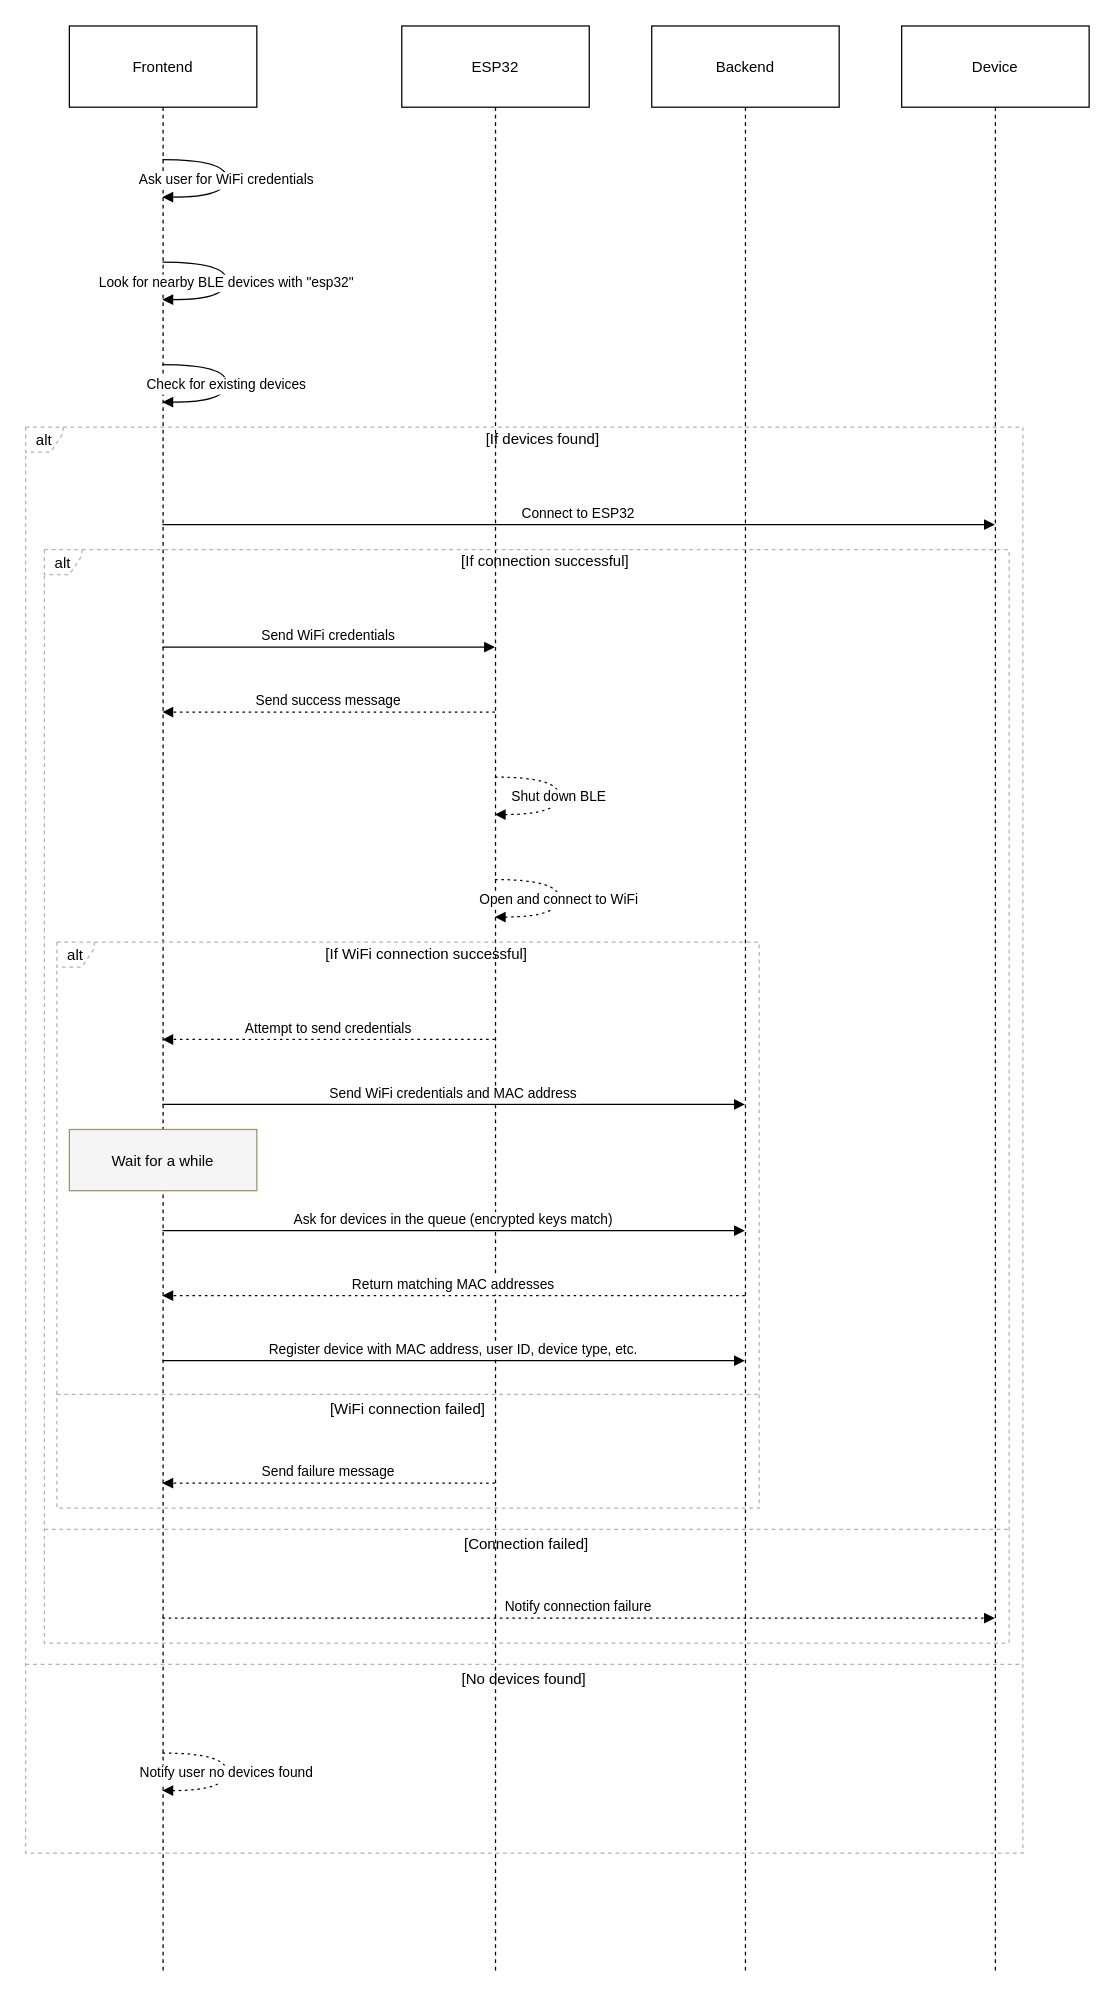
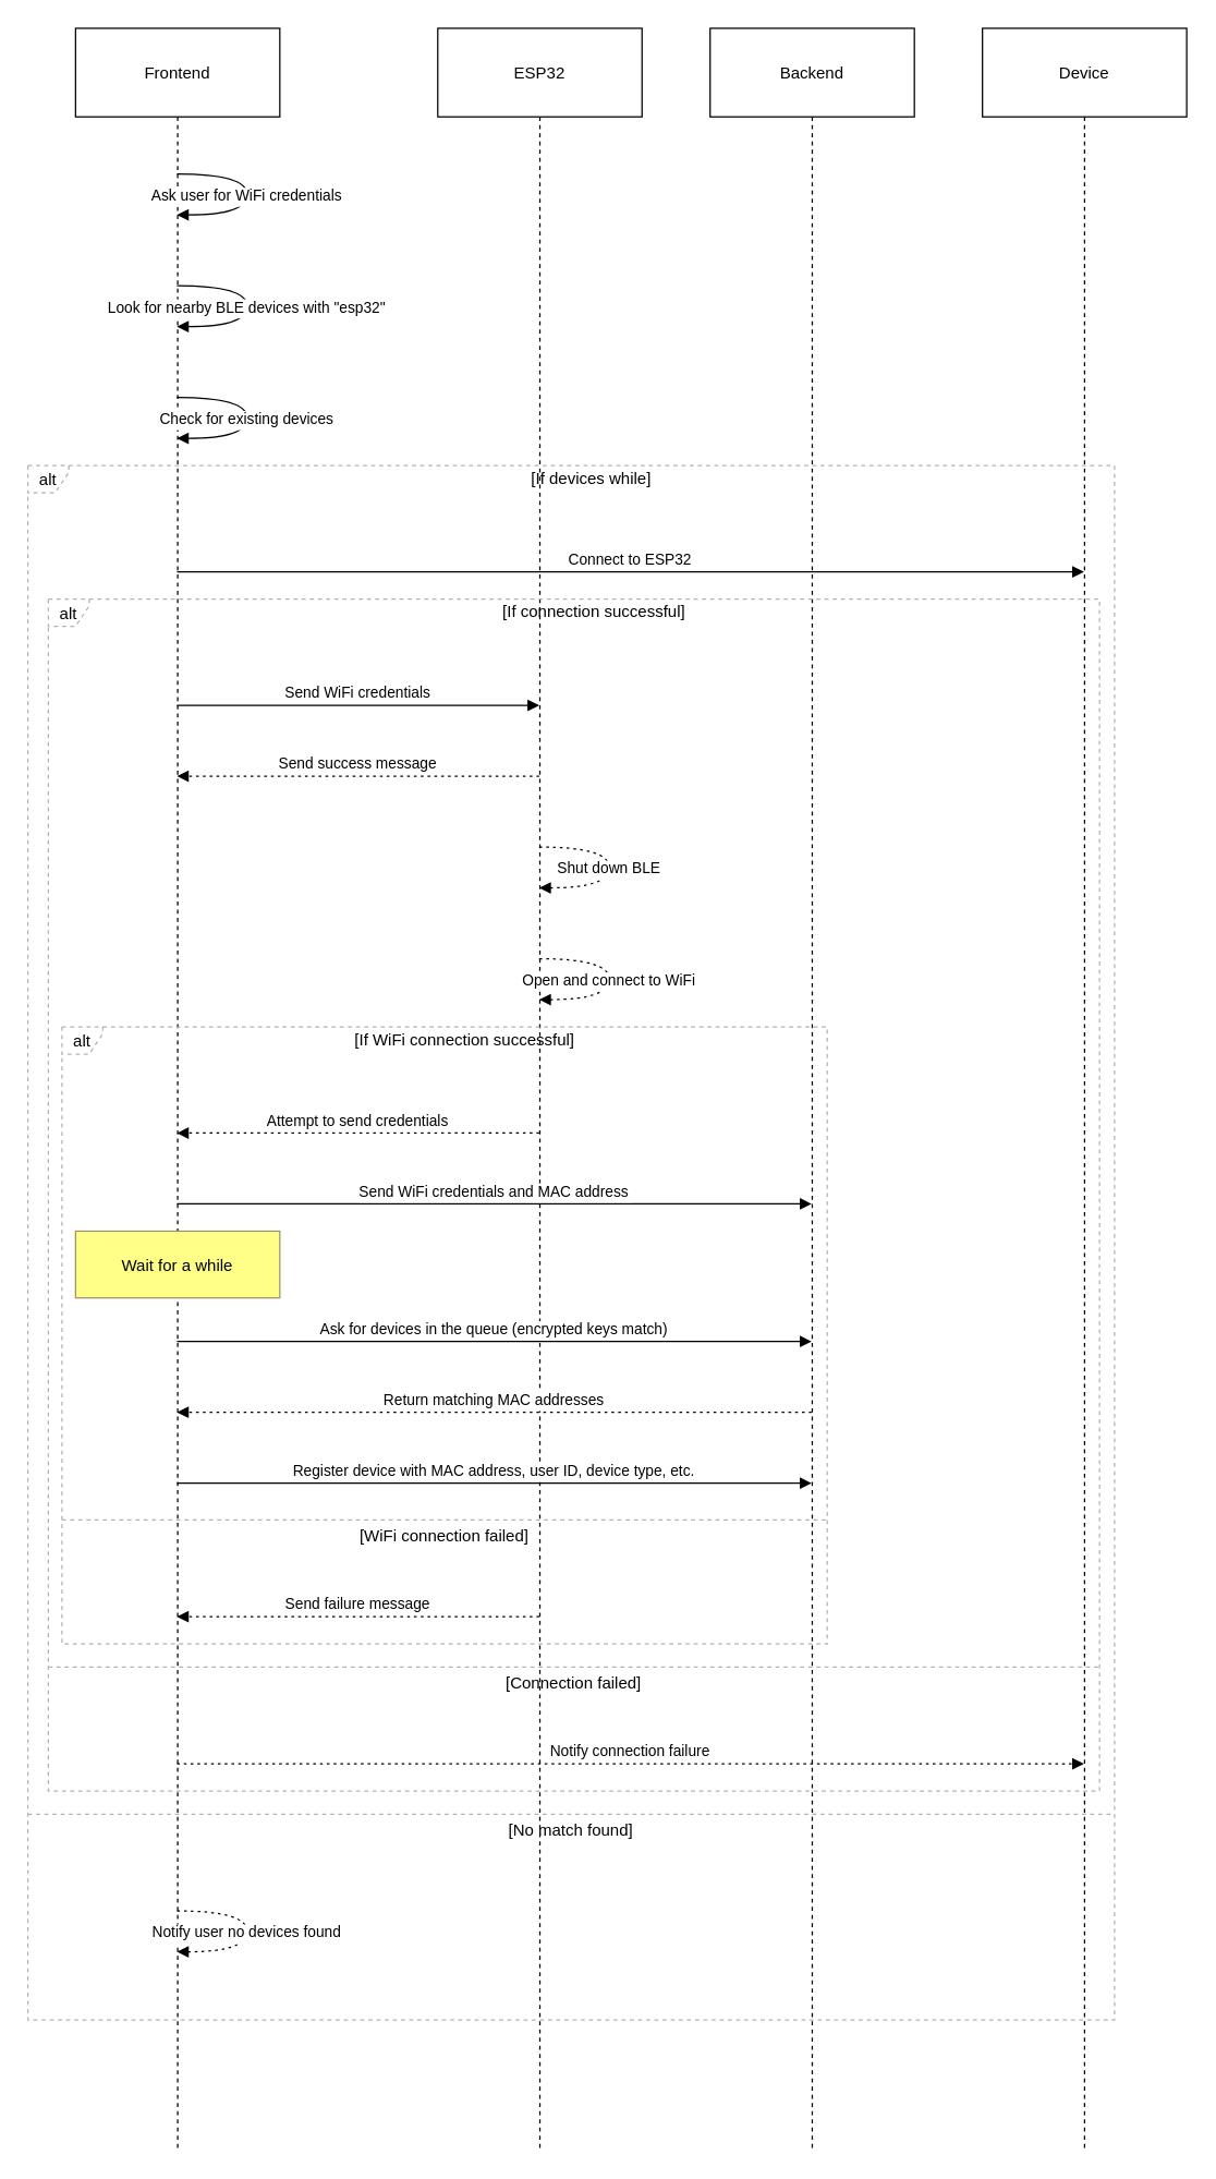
  <mxCell id="0" />
  <mxCell id="1" parent="0" />
  <mxCell id="2" value="Frontend" style="shape=umlLifeline;perimeter=lifelinePerimeter;whiteSpace=wrap;container=1;dropTarget=0;collapsible=0;recursiveResize=0;outlineConnect=0;portConstraint=eastwest;newEdgeStyle={&quot;edgeStyle&quot;:&quot;elbowEdgeStyle&quot;,&quot;elbow&quot;:&quot;vertical&quot;,&quot;curved&quot;:0,&quot;rounded&quot;:0};size=65;" vertex="1" parent="1"><mxGeometry width="150" height="1557" as="geometry" x="55" y="20" /></mxCell>
  <mxCell id="3" value="ESP32" style="shape=umlLifeline;perimeter=lifelinePerimeter;whiteSpace=wrap;container=1;dropTarget=0;collapsible=0;recursiveResize=0;outlineConnect=0;portConstraint=eastwest;newEdgeStyle={&quot;edgeStyle&quot;:&quot;elbowEdgeStyle&quot;,&quot;elbow&quot;:&quot;vertical&quot;,&quot;curved&quot;:0,&quot;rounded&quot;:0};size=65;" vertex="1" parent="1"><mxGeometry x="321" width="150" height="1557" as="geometry" y="20" /></mxCell>
  <mxCell id="4" value="Backend" style="shape=umlLifeline;perimeter=lifelinePerimeter;whiteSpace=wrap;container=1;dropTarget=0;collapsible=0;recursiveResize=0;outlineConnect=0;portConstraint=eastwest;newEdgeStyle={&quot;edgeStyle&quot;:&quot;elbowEdgeStyle&quot;,&quot;elbow&quot;:&quot;vertical&quot;,&quot;curved&quot;:0,&quot;rounded&quot;:0};size=65;" vertex="1" parent="1"><mxGeometry x="521" width="150" height="1557" as="geometry" y="20" /></mxCell>
  <mxCell id="5" value="Device" style="shape=umlLifeline;perimeter=lifelinePerimeter;whiteSpace=wrap;container=1;dropTarget=0;collapsible=0;recursiveResize=0;outlineConnect=0;portConstraint=eastwest;newEdgeStyle={&quot;edgeStyle&quot;:&quot;elbowEdgeStyle&quot;,&quot;elbow&quot;:&quot;vertical&quot;,&quot;curved&quot;:0,&quot;rounded&quot;:0};size=65;" vertex="1" parent="1"><mxGeometry x="721" width="150" height="1557" as="geometry" y="20" /></mxCell>
  <mxCell id="6" value="alt" style="shape=umlFrame;dashed=1;pointerEvents=0;dropTarget=0;strokeColor=#B3B3B3;height=20;width=30" vertex="1" parent="1"><mxGeometry x="45" y="753" width="562" height="453" as="geometry" /></mxCell>
  <mxCell id="7" value="[If WiFi connection successful]" style="text;strokeColor=none;fillColor=none;align=center;verticalAlign=middle;whiteSpace=wrap;" vertex="1" parent="6"><mxGeometry x="30" width="532" height="20" as="geometry" /></mxCell>
  <mxCell id="8" value="[WiFi connection failed]" style="shape=line;dashed=1;whiteSpace=wrap;verticalAlign=top;labelPosition=center;verticalLabelPosition=middle;align=center;strokeColor=#B3B3B3;" vertex="1" parent="6"><mxGeometry y="360" width="562" height="4" as="geometry" /></mxCell>
  <mxCell id="9" value="alt" style="shape=umlFrame;dashed=1;pointerEvents=0;dropTarget=0;strokeColor=#B3B3B3;height=20;width=30" vertex="1" parent="1"><mxGeometry x="35" y="439" width="772" height="875" as="geometry" /></mxCell>
  <mxCell id="10" value="[If connection successful]" style="text;strokeColor=none;fillColor=none;align=center;verticalAlign=middle;whiteSpace=wrap;" vertex="1" parent="9"><mxGeometry x="30" width="742" height="20" as="geometry" /></mxCell>
  <mxCell id="11" value="[Connection failed]" style="shape=line;dashed=1;whiteSpace=wrap;verticalAlign=top;labelPosition=center;verticalLabelPosition=middle;align=center;strokeColor=#B3B3B3;" vertex="1" parent="9"><mxGeometry y="782" width="772" height="4" as="geometry" /></mxCell>
  <mxCell id="12" value="alt" style="shape=umlFrame;dashed=1;pointerEvents=0;dropTarget=0;strokeColor=#B3B3B3;height=20;width=30" vertex="1" parent="1"><mxGeometry x="20" y="341" width="798" height="1141" as="geometry" /></mxCell>
- <mxCell id="13" value="[If devices found]" style="text;strokeColor=none;fillColor=none;align=center;verticalAlign=middle;whiteSpace=wrap;" vertex="1" parent="12"><mxGeometry x="30" width="768" height="20" as="geometry" /></mxCell>
- <mxCell id="14" value="[No devices found]" style="shape=line;dashed=1;whiteSpace=wrap;verticalAlign=top;labelPosition=center;verticalLabelPosition=middle;align=center;strokeColor=#B3B3B3;" vertex="1" parent="12"><mxGeometry y="988" width="798" height="4" as="geometry" /></mxCell>
+ <mxCell id="13" value="[If devices while]" style="text;strokeColor=none;fillColor=none;align=center;verticalAlign=middle;whiteSpace=wrap;" vertex="1" parent="12"><mxGeometry x="30" width="768" height="20" as="geometry" /></mxCell>
+ <mxCell id="14" value="[No match found]" style="shape=line;dashed=1;whiteSpace=wrap;verticalAlign=top;labelPosition=center;verticalLabelPosition=middle;align=center;strokeColor=#B3B3B3;" vertex="1" parent="12"><mxGeometry y="988" width="798" height="4" as="geometry" /></mxCell>
  <mxCell id="15" value="Ask user for WiFi credentials" style="curved=1;endArrow=block;" edge="1" parent="1" source="2" target="2"><mxGeometry relative="1" as="geometry"><Array as="points"><mxPoint x="181" y="127" /><mxPoint x="181" y="157" /></Array></mxGeometry></mxCell>
  <mxCell id="16" value="Look for nearby BLE devices with &quot;esp32&quot;" style="curved=1;endArrow=block;" edge="1" parent="1" source="2" target="2"><mxGeometry relative="1" as="geometry"><Array as="points"><mxPoint x="181" y="209" /><mxPoint x="181" y="239" /></Array></mxGeometry></mxCell>
  <mxCell id="17" value="Check for existing devices" style="curved=1;endArrow=block;" edge="1" parent="1" source="2" target="2"><mxGeometry relative="1" as="geometry"><Array as="points"><mxPoint x="181" y="291" /><mxPoint x="181" y="321" /></Array></mxGeometry></mxCell>
  <mxCell id="18" value="Connect to ESP32" style="verticalAlign=bottom;edgeStyle=elbowEdgeStyle;elbow=vertical;curved=0;rounded=0;endArrow=block;" edge="1" parent="1" source="2" target="5"><mxGeometry relative="1" as="geometry"><Array as="points"><mxPoint x="472" y="419" /></Array></mxGeometry></mxCell>
  <mxCell id="19" value="Send WiFi credentials" style="verticalAlign=bottom;edgeStyle=elbowEdgeStyle;elbow=vertical;curved=0;rounded=0;endArrow=block;" edge="1" parent="1" source="2" target="3"><mxGeometry relative="1" as="geometry"><Array as="points"><mxPoint x="272" y="517" /></Array></mxGeometry></mxCell>
  <mxCell id="20" value="Send success message" style="verticalAlign=bottom;edgeStyle=elbowEdgeStyle;elbow=vertical;curved=0;rounded=0;dashed=1;dashPattern=2 3;endArrow=block;" edge="1" parent="1" source="3" target="2"><mxGeometry relative="1" as="geometry"><Array as="points"><mxPoint x="275" y="569" /></Array></mxGeometry></mxCell>
  <mxCell id="21" value="Shut down BLE" style="curved=1;dashed=1;dashPattern=2 3;endArrow=block;" edge="1" parent="1" source="3" target="3"><mxGeometry relative="1" as="geometry"><Array as="points"><mxPoint x="447" y="621" /><mxPoint x="447" y="651" /></Array></mxGeometry></mxCell>
  <mxCell id="22" value="Open and connect to WiFi" style="curved=1;dashed=1;dashPattern=2 3;endArrow=block;" edge="1" parent="1" source="3" target="3"><mxGeometry relative="1" as="geometry"><Array as="points"><mxPoint x="447" y="703" /><mxPoint x="447" y="733" /></Array></mxGeometry></mxCell>
  <mxCell id="23" value="Attempt to send credentials" style="verticalAlign=bottom;edgeStyle=elbowEdgeStyle;elbow=vertical;curved=0;rounded=0;dashed=1;dashPattern=2 3;endArrow=block;" edge="1" parent="1" source="3" target="2"><mxGeometry relative="1" as="geometry"><Array as="points"><mxPoint x="275" y="831" /></Array></mxGeometry></mxCell>
  <mxCell id="24" value="Send WiFi credentials and MAC address" style="verticalAlign=bottom;edgeStyle=elbowEdgeStyle;elbow=vertical;curved=0;rounded=0;endArrow=block;" edge="1" parent="1" source="2" target="4"><mxGeometry relative="1" as="geometry"><Array as="points"><mxPoint x="372" y="883" /></Array></mxGeometry></mxCell>
  <mxCell id="25" value="Ask for devices in the queue (encrypted keys match)" style="verticalAlign=bottom;edgeStyle=elbowEdgeStyle;elbow=vertical;curved=0;rounded=0;endArrow=block;" edge="1" parent="1" source="2" target="4"><mxGeometry relative="1" as="geometry"><Array as="points"><mxPoint x="372" y="984" /></Array></mxGeometry></mxCell>
  <mxCell id="26" value="Return matching MAC addresses" style="verticalAlign=bottom;edgeStyle=elbowEdgeStyle;elbow=vertical;curved=0;rounded=0;dashed=1;dashPattern=2 3;endArrow=block;" edge="1" parent="1" source="4" target="2"><mxGeometry relative="1" as="geometry"><Array as="points"><mxPoint x="375" y="1036" /></Array></mxGeometry></mxCell>
  <mxCell id="27" value="Register device with MAC address, user ID, device type, etc." style="verticalAlign=bottom;edgeStyle=elbowEdgeStyle;elbow=vertical;curved=0;rounded=0;endArrow=block;" edge="1" parent="1" source="2" target="4"><mxGeometry relative="1" as="geometry"><Array as="points"><mxPoint x="372" y="1088" /></Array></mxGeometry></mxCell>
  <mxCell id="28" value="Send failure message" style="verticalAlign=bottom;edgeStyle=elbowEdgeStyle;elbow=vertical;curved=0;rounded=0;dashed=1;dashPattern=2 3;endArrow=block;" edge="1" parent="1" source="3" target="2"><mxGeometry relative="1" as="geometry"><Array as="points"><mxPoint x="275" y="1186" /></Array></mxGeometry></mxCell>
  <mxCell id="29" value="Notify connection failure" style="verticalAlign=bottom;edgeStyle=elbowEdgeStyle;elbow=vertical;curved=0;rounded=0;dashed=1;dashPattern=2 3;endArrow=block;" edge="1" parent="1" source="2" target="5"><mxGeometry relative="1" as="geometry"><Array as="points"><mxPoint x="472" y="1294" /></Array></mxGeometry></mxCell>
  <mxCell id="30" value="Notify user no devices found" style="curved=1;dashed=1;dashPattern=2 3;endArrow=block;" edge="1" parent="1" source="2" target="2"><mxGeometry relative="1" as="geometry"><Array as="points"><mxPoint x="181" y="1402" /><mxPoint x="181" y="1432" /></Array></mxGeometry></mxCell>
- <mxCell id="31" value="Wait for a while" style="fillColor=#f5f5f5;strokeColor=#9E916F;" vertex="1" parent="1"><mxGeometry y="903" width="150" height="49" as="geometry" x="55" /></mxCell>
+ <mxCell id="31" value="Wait for a while" style="fillColor=#ffff88;strokeColor=#9E916F;" vertex="1" parent="1"><mxGeometry y="903" width="150" height="49" as="geometry" x="55" /></mxCell>
